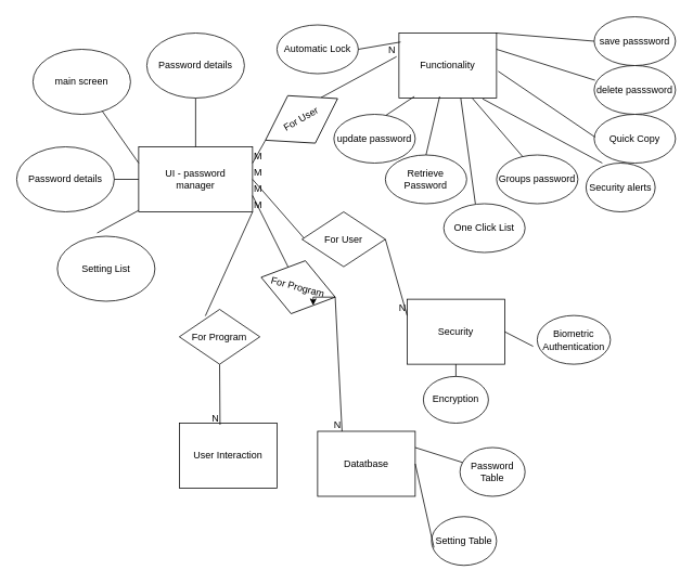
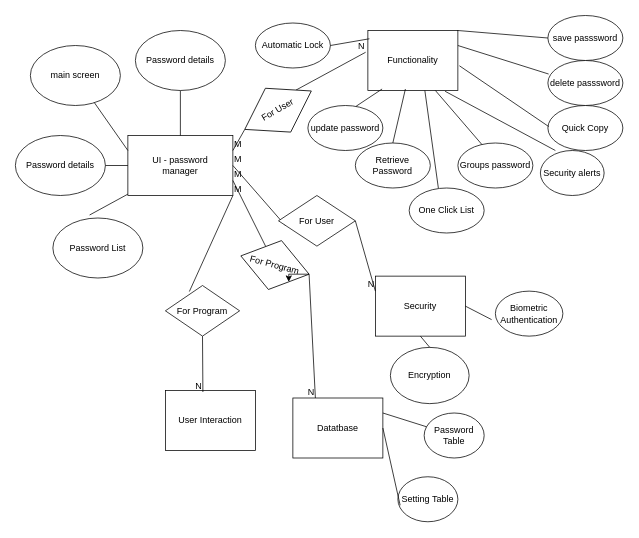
  <mxCell id="0" />
  <mxCell id="1" parent="0" />
  <mxCell id="2" value="UI -&lt;span style=&quot;background-color: initial;&quot;&gt;&amp;nbsp;password&lt;/span&gt;&lt;div&gt;manager&lt;/div&gt;" style="rounded=0;whiteSpace=wrap;html=1;" vertex="1" parent="1"><mxGeometry x="170" y="180" width="140" height="80" as="geometry" /></mxCell>
  <mxCell id="3" value="" style="endArrow=none;html=1;rounded=0;exitX=1;exitY=0.25;exitDx=0;exitDy=0;entryX=-0.025;entryY=0.363;entryDx=0;entryDy=0;entryPerimeter=0;" edge="1" parent="1" source="26" target="5"><mxGeometry relative="1" as="geometry"><mxPoint x="370" y="210" as="sourcePoint" /><mxPoint x="480" y="140" as="targetPoint" /></mxGeometry></mxCell>
  <mxCell id="4" value="N" style="resizable=0;html=1;whiteSpace=wrap;align=right;verticalAlign=bottom;" connectable="0" vertex="1" parent="3"><mxGeometry x="1" relative="1" as="geometry" /></mxCell>
  <mxCell id="5" value="Functionality" style="rounded=0;whiteSpace=wrap;html=1;" vertex="1" parent="1"><mxGeometry x="490" y="40" width="120" height="80" as="geometry" /></mxCell>
  <mxCell id="6" value="" style="endArrow=none;html=1;rounded=0;exitX=0.5;exitY=0;exitDx=0;exitDy=0;" edge="1" parent="1" source="2" target="7"><mxGeometry relative="1" as="geometry"><mxPoint x="180" y="160" as="sourcePoint" /><mxPoint x="160" y="90" as="targetPoint" /></mxGeometry></mxCell>
  <mxCell id="7" value="Password details" style="ellipse;whiteSpace=wrap;html=1;" vertex="1" parent="1"><mxGeometry x="180" y="40" width="120" height="80" as="geometry" /></mxCell>
- <mxCell id="8" value="Setting List" style="ellipse;whiteSpace=wrap;html=1;" vertex="1" parent="1"><mxGeometry x="70" y="290" width="120" height="80" as="geometry" /></mxCell>
+ <mxCell id="8" value="Password List" style="ellipse;whiteSpace=wrap;html=1;" vertex="1" parent="1"><mxGeometry x="70" y="290" width="120" height="80" as="geometry" /></mxCell>
  <mxCell id="9" value="main screen" style="ellipse;whiteSpace=wrap;html=1;" vertex="1" parent="1"><mxGeometry x="40" y="60" width="120" height="80" as="geometry" /></mxCell>
  <mxCell id="10" value="" style="endArrow=none;html=1;rounded=0;exitX=0.408;exitY=-0.05;exitDx=0;exitDy=0;exitPerimeter=0;" edge="1" parent="1" source="8" target="2"><mxGeometry relative="1" as="geometry"><mxPoint x="230" y="330" as="sourcePoint" /><mxPoint x="190" y="260" as="targetPoint" /><Array as="points" /></mxGeometry></mxCell>
  <mxCell id="11" value="" style="endArrow=none;html=1;rounded=0;exitX=0;exitY=0.25;exitDx=0;exitDy=0;" edge="1" parent="1" source="2" target="9"><mxGeometry relative="1" as="geometry"><mxPoint x="214" y="201" as="sourcePoint" /><mxPoint x="190" y="150" as="targetPoint" /><Array as="points" /></mxGeometry></mxCell>
  <mxCell id="12" value="Security" style="rounded=0;whiteSpace=wrap;html=1;" vertex="1" parent="1"><mxGeometry x="500" y="367.5" width="120" height="80" as="geometry" /></mxCell>
  <mxCell id="13" value="Datatbase" style="rounded=0;whiteSpace=wrap;html=1;" vertex="1" parent="1"><mxGeometry x="390" y="530" width="120" height="80" as="geometry" /></mxCell>
  <mxCell id="14" value="User Interaction" style="rounded=0;whiteSpace=wrap;html=1;" vertex="1" parent="1"><mxGeometry x="220" y="520" width="120" height="80" as="geometry" /></mxCell>
  <mxCell id="15" value="Password details" style="ellipse;whiteSpace=wrap;html=1;" vertex="1" parent="1"><mxGeometry y="180" width="120" height="80" as="geometry" x="20" /></mxCell>
  <mxCell id="16" value="" style="endArrow=none;html=1;rounded=0;" edge="1" parent="1" source="15" target="2"><mxGeometry relative="1" as="geometry"><mxPoint x="250" y="350" as="sourcePoint" /><mxPoint x="180" y="280" as="targetPoint" /><Array as="points" /></mxGeometry></mxCell>
  <mxCell id="17" value="" style="endArrow=none;html=1;rounded=0;exitX=1;exitY=0.5;exitDx=0;exitDy=0;entryX=0;entryY=0.25;entryDx=0;entryDy=0;" edge="1" parent="1" source="29" target="12"><mxGeometry relative="1" as="geometry"><mxPoint x="320" y="230" as="sourcePoint" /><mxPoint x="490" y="150" as="targetPoint" /></mxGeometry></mxCell>
  <mxCell id="18" value="N" style="resizable=0;html=1;whiteSpace=wrap;align=right;verticalAlign=bottom;" connectable="0" vertex="1" parent="17"><mxGeometry x="1" relative="1" as="geometry" /></mxCell>
  <mxCell id="19" value="" style="endArrow=none;html=1;rounded=0;exitX=1;exitY=0.5;exitDx=0;exitDy=0;entryX=0.25;entryY=0;entryDx=0;entryDy=0;" edge="1" parent="1" source="32" target="13"><mxGeometry relative="1" as="geometry"><mxPoint x="330" y="240" as="sourcePoint" /><mxPoint x="500" y="160" as="targetPoint" /></mxGeometry></mxCell>
  <mxCell id="20" value="N" style="resizable=0;html=1;whiteSpace=wrap;align=right;verticalAlign=bottom;" connectable="0" vertex="1" parent="19"><mxGeometry x="1" relative="1" as="geometry" /></mxCell>
  <mxCell id="21" value="" style="endArrow=none;html=1;rounded=0;exitX=0.5;exitY=1;exitDx=0;exitDy=0;entryX=0.417;entryY=0.025;entryDx=0;entryDy=0;entryPerimeter=0;" edge="1" parent="1" source="35" target="14"><mxGeometry relative="1" as="geometry"><mxPoint x="320" y="250" as="sourcePoint" /><mxPoint x="373" y="420" as="targetPoint" /></mxGeometry></mxCell>
  <mxCell id="22" value="N" style="resizable=0;html=1;whiteSpace=wrap;align=right;verticalAlign=bottom;" connectable="0" vertex="1" parent="21"><mxGeometry x="1" relative="1" as="geometry" /></mxCell>
  <mxCell id="23" value="Password Table" style="ellipse;whiteSpace=wrap;html=1;" vertex="1" parent="1"><mxGeometry x="565.06" y="550" width="80" height="60" as="geometry" /></mxCell>
  <mxCell id="24" value="" style="endArrow=none;html=1;rounded=0;exitX=1;exitY=0.25;exitDx=0;exitDy=0;entryX=0;entryY=0.5;entryDx=0;entryDy=0;" edge="1" parent="1" source="2" target="26"><mxGeometry relative="1" as="geometry"><mxPoint x="310" y="200" as="sourcePoint" /><mxPoint x="557" y="79" as="targetPoint" /></mxGeometry></mxCell>
  <mxCell id="25" value="M" style="resizable=0;html=1;whiteSpace=wrap;align=left;verticalAlign=bottom;" connectable="0" vertex="1" parent="24"><mxGeometry x="-1" relative="1" as="geometry" /></mxCell>
  <mxCell id="26" value="For User" style="rhombus;whiteSpace=wrap;html=1;rotation=-30;" vertex="1" parent="1"><mxGeometry x="319" y="112.5" width="102.46" height="67.5" as="geometry" /></mxCell>
  <mxCell id="27" value="" style="endArrow=none;html=1;rounded=0;exitX=1;exitY=0.5;exitDx=0;exitDy=0;entryX=0.089;entryY=0.593;entryDx=0;entryDy=0;entryPerimeter=0;" edge="1" parent="1" source="2" target="29"><mxGeometry relative="1" as="geometry"><mxPoint x="310" y="220" as="sourcePoint" /><mxPoint x="580" y="200" as="targetPoint" /></mxGeometry></mxCell>
  <mxCell id="28" value="M" style="resizable=0;html=1;whiteSpace=wrap;align=left;verticalAlign=bottom;" connectable="0" vertex="1" parent="27"><mxGeometry x="-1" relative="1" as="geometry" /></mxCell>
  <mxCell id="29" value="For User" style="rhombus;whiteSpace=wrap;html=1;rotation=0;" vertex="1" parent="1"><mxGeometry x="370.83" y="260" width="102.46" height="67.5" as="geometry" /></mxCell>
  <mxCell id="30" value="" style="endArrow=none;html=1;rounded=0;exitX=1;exitY=0.75;exitDx=0;exitDy=0;" edge="1" parent="1" source="2" target="32"><mxGeometry relative="1" as="geometry"><mxPoint x="310" y="240" as="sourcePoint" /><mxPoint x="405" y="255" as="targetPoint" /></mxGeometry></mxCell>
  <mxCell id="31" value="M" style="resizable=0;html=1;whiteSpace=wrap;align=left;verticalAlign=bottom;" connectable="0" vertex="1" parent="30"><mxGeometry x="-1" relative="1" as="geometry" /></mxCell>
  <mxCell id="32" value="For Program" style="rhombus;whiteSpace=wrap;html=1;rotation=15;" vertex="1" parent="1"><mxGeometry x="319" y="318.98" width="94.23" height="67.5" as="geometry" /></mxCell>
  <mxCell id="33" value="" style="endArrow=none;html=1;rounded=0;exitX=1;exitY=1;exitDx=0;exitDy=0;entryX=0.323;entryY=0.119;entryDx=0;entryDy=0;entryPerimeter=0;" edge="1" parent="1" source="2" target="35"><mxGeometry relative="1" as="geometry"><mxPoint x="310" y="260" as="sourcePoint" /><mxPoint x="377" y="339" as="targetPoint" /></mxGeometry></mxCell>
  <mxCell id="34" value="M" style="resizable=0;html=1;whiteSpace=wrap;align=left;verticalAlign=bottom;" connectable="0" vertex="1" parent="33"><mxGeometry x="-1" relative="1" as="geometry" /></mxCell>
  <mxCell id="35" value="For Program" style="rhombus;whiteSpace=wrap;html=1;rotation=0;" vertex="1" parent="1"><mxGeometry x="220" y="380" width="99" height="67.5" as="geometry" /></mxCell>
  <mxCell id="36" value="" style="endArrow=none;html=1;rounded=0;entryX=1;entryY=0.25;entryDx=0;entryDy=0;" edge="1" parent="1" source="23" target="13"><mxGeometry relative="1" as="geometry"><mxPoint x="704" y="425.5" as="sourcePoint" /><mxPoint x="670" y="335" as="targetPoint" /></mxGeometry></mxCell>
  <mxCell id="37" value="Setting Table" style="ellipse;whiteSpace=wrap;html=1;" vertex="1" parent="1"><mxGeometry x="530" y="635" width="80" height="60" as="geometry" /></mxCell>
  <mxCell id="38" value="" style="endArrow=none;html=1;rounded=0;exitX=0.038;exitY=0.633;exitDx=0;exitDy=0;entryX=1;entryY=0.5;entryDx=0;entryDy=0;exitPerimeter=0;" edge="1" parent="1" source="37" target="13"><mxGeometry relative="1" as="geometry"><mxPoint x="710" y="342" as="sourcePoint" /><mxPoint x="680" y="344.5" as="targetPoint" /><Array as="points" /></mxGeometry></mxCell>
- <mxCell id="39" value="Encryption" style="ellipse;whiteSpace=wrap;html=1;" vertex="1" parent="1"><mxGeometry x="520" y="462.5" width="80" height="57.5" as="geometry" /></mxCell>
+ <mxCell id="39" value="Encryption" style="ellipse;whiteSpace=wrap;html=1;" vertex="1" parent="1"><mxGeometry x="520" y="462.5" width="105" height="75" as="geometry" /></mxCell>
  <mxCell id="40" value="" style="endArrow=none;html=1;rounded=0;exitX=0.5;exitY=0;exitDx=0;exitDy=0;entryX=0.5;entryY=1;entryDx=0;entryDy=0;" edge="1" parent="1" source="39" target="12"><mxGeometry relative="1" as="geometry"><mxPoint x="662" y="371" as="sourcePoint" /><mxPoint x="550" y="320" as="targetPoint" /></mxGeometry></mxCell>
  <mxCell id="41" value="Biometric Authentication" style="ellipse;whiteSpace=wrap;html=1;" vertex="1" parent="1"><mxGeometry x="660" y="387.5" width="90" height="60" as="geometry" /></mxCell>
  <mxCell id="42" value="save passsword" style="ellipse;whiteSpace=wrap;html=1;" vertex="1" parent="1"><mxGeometry x="730" width="100" height="60" as="geometry" y="20" /></mxCell>
  <mxCell id="43" value="" style="endArrow=none;html=1;rounded=0;entryX=1;entryY=0;entryDx=0;entryDy=0;exitX=0;exitY=0.5;exitDx=0;exitDy=0;" edge="1" parent="1" source="42" target="5"><mxGeometry relative="1" as="geometry"><mxPoint x="701" y="100.5" as="sourcePoint" /><mxPoint x="680" y="59.5" as="targetPoint" /></mxGeometry></mxCell>
  <mxCell id="44" value="Retrieve Password" style="ellipse;whiteSpace=wrap;html=1;" vertex="1" parent="1"><mxGeometry x="473.29" y="190" width="100" height="60" as="geometry" /></mxCell>
  <mxCell id="45" value="update password" style="ellipse;whiteSpace=wrap;html=1;" vertex="1" parent="1"><mxGeometry x="410" y="140" width="100" height="60" as="geometry" /></mxCell>
  <mxCell id="46" value="" style="endArrow=none;html=1;rounded=0;entryX=1;entryY=0.5;entryDx=0;entryDy=0;exitX=-0.056;exitY=0.633;exitDx=0;exitDy=0;exitPerimeter=0;" edge="1" parent="1" source="41" target="12"><mxGeometry relative="1" as="geometry"><mxPoint x="660" y="330" as="sourcePoint" /><mxPoint x="649" y="303" as="targetPoint" /></mxGeometry></mxCell>
  <mxCell id="47" value="" style="endArrow=none;html=1;rounded=0;entryX=0.643;entryY=0.017;entryDx=0;entryDy=0;exitX=0.158;exitY=0.975;exitDx=0;exitDy=0;entryPerimeter=0;exitPerimeter=0;" edge="1" parent="1" source="5" target="45"><mxGeometry relative="1" as="geometry"><mxPoint x="630" y="140" as="sourcePoint" /><mxPoint x="580" y="149.5" as="targetPoint" /></mxGeometry></mxCell>
  <mxCell id="48" value="" style="endArrow=none;html=1;rounded=0;entryX=0.5;entryY=0;entryDx=0;entryDy=0;exitX=0.417;exitY=0.975;exitDx=0;exitDy=0;exitPerimeter=0;" edge="1" parent="1" source="5" target="44"><mxGeometry relative="1" as="geometry"><mxPoint x="589" y="138" as="sourcePoint" /><mxPoint x="564" y="151" as="targetPoint" /></mxGeometry></mxCell>
  <mxCell id="49" value="delete passsword" style="ellipse;whiteSpace=wrap;html=1;" vertex="1" parent="1"><mxGeometry x="730" y="80" width="100" height="60" as="geometry" /></mxCell>
  <mxCell id="50" value="" style="endArrow=none;html=1;rounded=0;entryX=1;entryY=0.25;entryDx=0;entryDy=0;exitX=0.01;exitY=0.301;exitDx=0;exitDy=0;exitPerimeter=0;" edge="1" parent="1" source="49" target="5"><mxGeometry relative="1" as="geometry"><mxPoint x="740" y="60" as="sourcePoint" /><mxPoint x="690" y="69.5" as="targetPoint" /></mxGeometry></mxCell>
  <mxCell id="51" value="Quick Copy" style="ellipse;whiteSpace=wrap;html=1;" vertex="1" parent="1"><mxGeometry x="730" y="140" width="100" height="60" as="geometry" /></mxCell>
  <mxCell id="52" value="" style="endArrow=none;html=1;rounded=0;entryX=1.017;entryY=0.588;entryDx=0;entryDy=0;exitX=0.01;exitY=0.301;exitDx=0;exitDy=0;exitPerimeter=0;entryPerimeter=0;" edge="1" parent="1" target="5"><mxGeometry relative="1" as="geometry"><mxPoint x="731" y="168" as="sourcePoint" /><mxPoint x="680" y="130" as="targetPoint" /></mxGeometry></mxCell>
  <mxCell id="53" value="Security alerts" style="ellipse;whiteSpace=wrap;html=1;" vertex="1" parent="1"><mxGeometry x="720" y="200" width="85" height="60" as="geometry" /></mxCell>
  <mxCell id="54" style="edgeStyle=orthogonalEdgeStyle;rounded=0;orthogonalLoop=1;jettySize=auto;html=1;exitX=1;exitY=0.5;exitDx=0;exitDy=0;entryX=1;entryY=1;entryDx=0;entryDy=0;" edge="1" parent="1" source="32" target="32"><mxGeometry relative="1" as="geometry" /></mxCell>
  <mxCell id="55" value="" style="endArrow=none;html=1;rounded=0;entryX=0.858;entryY=1.013;entryDx=0;entryDy=0;exitX=0.235;exitY=0;exitDx=0;exitDy=0;exitPerimeter=0;entryPerimeter=0;" edge="1" parent="1" source="53" target="5"><mxGeometry relative="1" as="geometry"><mxPoint x="741" y="178" as="sourcePoint" /><mxPoint x="690" y="140" as="targetPoint" /></mxGeometry></mxCell>
  <mxCell id="56" value="Groups password" style="ellipse;whiteSpace=wrap;html=1;" vertex="1" parent="1"><mxGeometry x="610" y="190" width="100" height="60" as="geometry" /></mxCell>
  <mxCell id="57" value="" style="endArrow=none;html=1;rounded=0;entryX=0.75;entryY=1;entryDx=0;entryDy=0;exitX=0.32;exitY=0.033;exitDx=0;exitDy=0;exitPerimeter=0;" edge="1" parent="1" source="56" target="5"><mxGeometry relative="1" as="geometry"><mxPoint x="750" y="210" as="sourcePoint" /><mxPoint x="603" y="131" as="targetPoint" /></mxGeometry></mxCell>
  <mxCell id="58" value="One Click List" style="ellipse;whiteSpace=wrap;html=1;" vertex="1" parent="1"><mxGeometry x="545.06" y="250" width="100" height="60" as="geometry" /></mxCell>
  <mxCell id="59" value="" style="endArrow=none;html=1;rounded=0;entryX=0.633;entryY=1;entryDx=0;entryDy=0;exitX=0.389;exitY=0;exitDx=0;exitDy=0;exitPerimeter=0;entryPerimeter=0;" edge="1" parent="1" source="58" target="5"><mxGeometry relative="1" as="geometry"><mxPoint x="652" y="202" as="sourcePoint" /><mxPoint x="590" y="130" as="targetPoint" /></mxGeometry></mxCell>
  <mxCell id="60" value="Automatic Lock" style="ellipse;whiteSpace=wrap;html=1;" vertex="1" parent="1"><mxGeometry x="340" y="30" width="100" height="60" as="geometry" /></mxCell>
  <mxCell id="61" value="" style="endArrow=none;html=1;rounded=0;entryX=1;entryY=0.5;entryDx=0;entryDy=0;exitX=0.017;exitY=0.138;exitDx=0;exitDy=0;exitPerimeter=0;" edge="1" parent="1" source="5" target="60"><mxGeometry relative="1" as="geometry"><mxPoint x="740" y="60" as="sourcePoint" /><mxPoint x="620" y="50" as="targetPoint" /></mxGeometry></mxCell>
